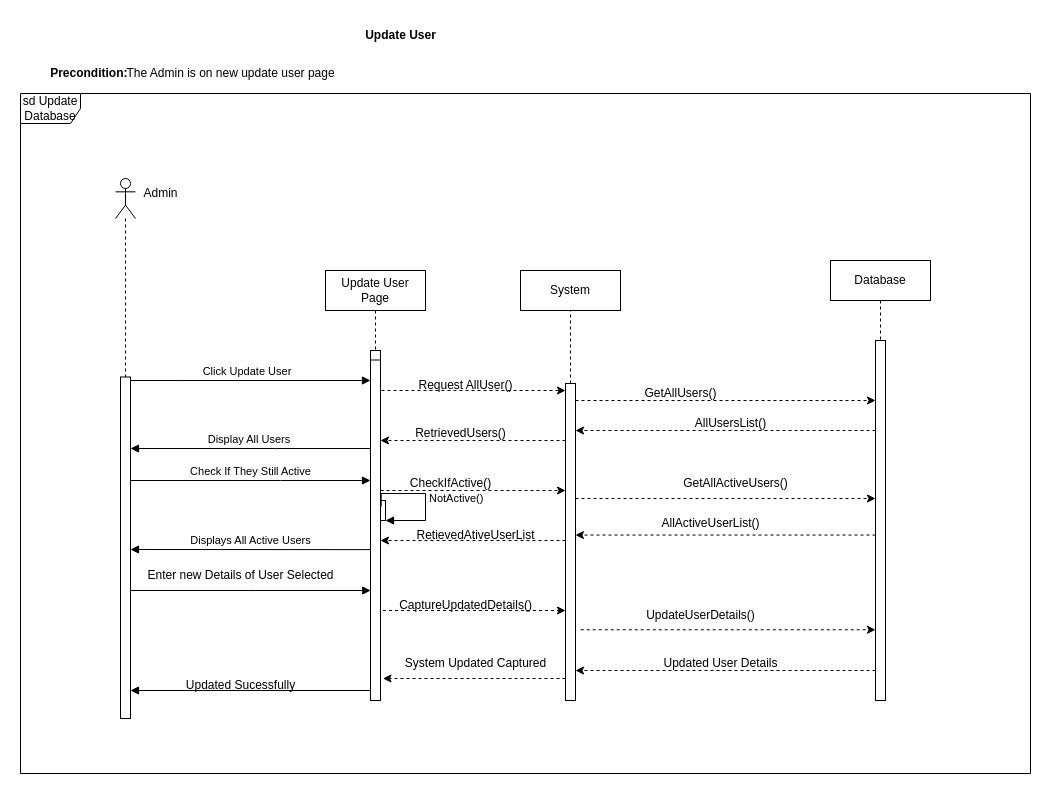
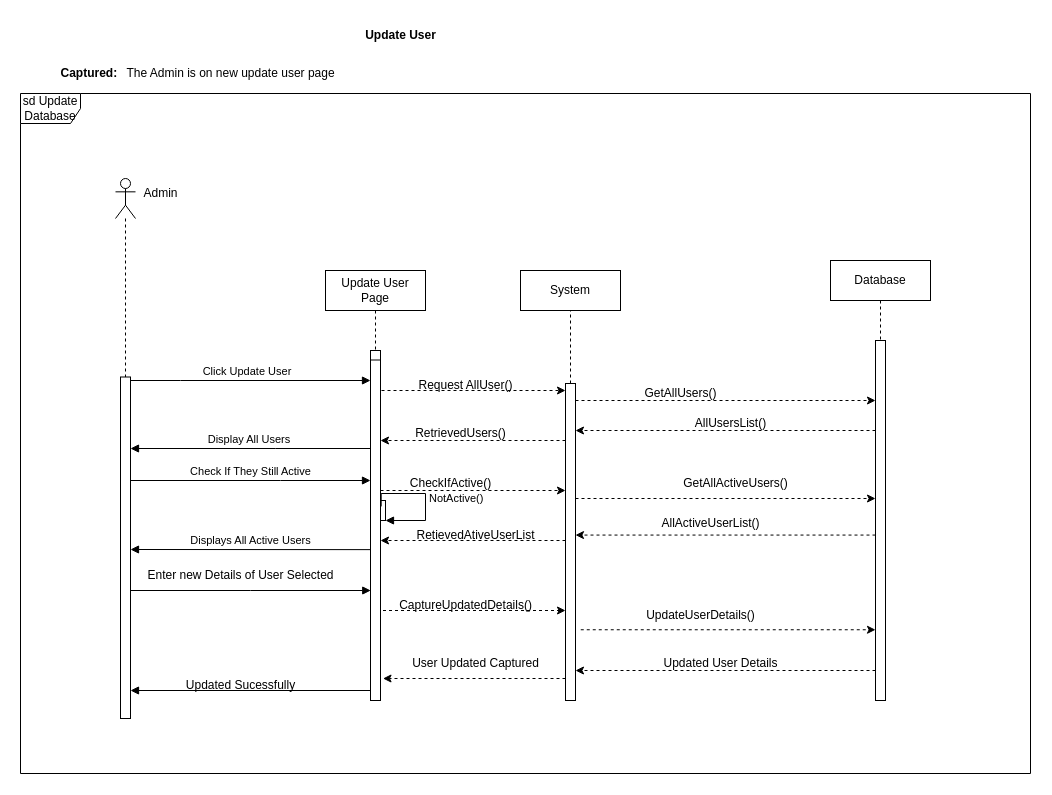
  <mxCell id="0" />
  <mxCell id="1" parent="0" />
  <mxCell id="2" value="Update User Page" style="shape=umlLifeline;whiteSpace=wrap;html=1;container=0;dropTarget=0;collapsible=0;recursiveResize=0;outlineConnect=0;portConstraint=eastwest;newEdgeStyle={&quot;curved&quot;:0,&quot;rounded&quot;:0};points=[[0,0,0,0,5],[0,1,0,0,-5],[1,0,0,0,5],[1,1,0,0,-5]];perimeter=rectanglePerimeter;targetShapes=umlLifeline;participant=label;" parent="1" vertex="1"><mxGeometry x="325" y="270" width="100" height="298" as="geometry" /></mxCell>
  <mxCell id="3" value="" style="html=1;points=[];perimeter=orthogonalPerimeter;outlineConnect=0;targetShapes=umlLifeline;portConstraint=eastwest;newEdgeStyle={&quot;edgeStyle&quot;:&quot;elbowEdgeStyle&quot;,&quot;elbow&quot;:&quot;vertical&quot;,&quot;curved&quot;:0,&quot;rounded&quot;:0};" parent="2" vertex="1"><mxGeometry x="45" y="80" width="10" height="170" as="geometry" /></mxCell>
  <mxCell id="4" value="" style="html=1;points=[[0,0,0,0,5],[0,1,0,0,-5],[1,0,0,0,5],[1,1,0,0,-5]];perimeter=orthogonalPerimeter;outlineConnect=0;targetShapes=umlLifeline;portConstraint=eastwest;newEdgeStyle={&quot;curved&quot;:0,&quot;rounded&quot;:0};" vertex="1" parent="2"><mxGeometry x="45" y="230" width="15" height="20" as="geometry" /></mxCell>
  <mxCell id="5" value="Click Update User&amp;nbsp;" style="html=1;verticalAlign=bottom;endArrow=block;edgeStyle=elbowEdgeStyle;elbow=vertical;curved=0;rounded=0;" parent="1" source="10" target="3" edge="1"><mxGeometry relative="1" as="geometry"><mxPoint x="135" y="380" as="sourcePoint" /><Array as="points"><mxPoint x="180" y="380" /></Array></mxGeometry></mxCell>
  <mxCell id="6" value="Database" style="shape=umlLifeline;perimeter=lifelinePerimeter;whiteSpace=wrap;html=1;container=0;dropTarget=0;collapsible=0;recursiveResize=0;outlineConnect=0;portConstraint=eastwest;newEdgeStyle={&quot;edgeStyle&quot;:&quot;elbowEdgeStyle&quot;,&quot;elbow&quot;:&quot;vertical&quot;,&quot;curved&quot;:0,&quot;rounded&quot;:0};" vertex="1" parent="1"><mxGeometry x="830" width="100" height="440" as="geometry" y="260" /></mxCell>
  <mxCell id="7" value="" style="html=1;points=[];perimeter=orthogonalPerimeter;outlineConnect=0;targetShapes=umlLifeline;portConstraint=eastwest;newEdgeStyle={&quot;edgeStyle&quot;:&quot;elbowEdgeStyle&quot;,&quot;elbow&quot;:&quot;vertical&quot;,&quot;curved&quot;:0,&quot;rounded&quot;:0};" vertex="1" parent="6"><mxGeometry x="45" y="80" width="10" height="360" as="geometry" /></mxCell>
  <mxCell id="8" value="Request AllUser()" style="text;html=1;align=center;verticalAlign=middle;resizable=0;points=[];autosize=1;strokeColor=none;fillColor=none;" vertex="1" parent="1"><mxGeometry x="405" y="370" width="120" height="30" as="geometry" /></mxCell>
  <mxCell id="9" value="" style="html=1;labelBackgroundColor=#ffffff;startArrow=none;startFill=0;startSize=6;endArrow=classic;endFill=1;endSize=6;jettySize=auto;orthogonalLoop=1;strokeWidth=1;dashed=1;fontSize=14;rounded=0;" edge="1" parent="1"><mxGeometry width="60" height="60" relative="1" as="geometry"><mxPoint x="375" y="390" as="sourcePoint" /><mxPoint x="565" y="390" as="targetPoint" /><Array as="points"><mxPoint x="445" y="390" /><mxPoint x="510" y="390" /></Array></mxGeometry></mxCell>
  <mxCell id="10" value="" style="shape=umlLifeline;perimeter=lifelinePerimeter;whiteSpace=wrap;html=1;container=1;dropTarget=0;collapsible=0;recursiveResize=0;outlineConnect=0;portConstraint=eastwest;newEdgeStyle={&quot;curved&quot;:0,&quot;rounded&quot;:0};participant=umlActor;" vertex="1" parent="1"><mxGeometry x="115" y="178" width="20" height="540" as="geometry" /></mxCell>
  <mxCell id="11" value="" style="html=1;points=[];perimeter=orthogonalPerimeter;outlineConnect=0;targetShapes=umlLifeline;portConstraint=eastwest;newEdgeStyle={&quot;edgeStyle&quot;:&quot;elbowEdgeStyle&quot;,&quot;elbow&quot;:&quot;vertical&quot;,&quot;curved&quot;:0,&quot;rounded&quot;:0};" vertex="1" parent="10"><mxGeometry x="5" y="198.5" width="10" height="341.5" as="geometry" /></mxCell>
  <mxCell id="12" value="Admin" style="text;html=1;align=center;verticalAlign=middle;resizable=0;points=[];autosize=1;strokeColor=none;fillColor=none;" vertex="1" parent="1"><mxGeometry x="130" y="178" width="60" height="30" as="geometry" /></mxCell>
  <mxCell id="13" value="System" style="rounded=0;whiteSpace=wrap;html=1;" vertex="1" parent="1"><mxGeometry x="520" y="270" width="100" height="40" as="geometry" /></mxCell>
  <mxCell id="14" value="" style="endArrow=none;dashed=1;html=1;rounded=0;entryX=0.5;entryY=1;entryDx=0;entryDy=0;" edge="1" parent="1" source="17" target="13"><mxGeometry width="50" height="50" relative="1" as="geometry"><mxPoint x="570" y="520" as="sourcePoint" /><mxPoint x="630" y="330" as="targetPoint" /></mxGeometry></mxCell>
  <mxCell id="15" value="" style="html=1;points=[];perimeter=orthogonalPerimeter;outlineConnect=0;targetShapes=umlLifeline;portConstraint=eastwest;newEdgeStyle={&quot;edgeStyle&quot;:&quot;elbowEdgeStyle&quot;,&quot;elbow&quot;:&quot;vertical&quot;,&quot;curved&quot;:0,&quot;rounded&quot;:0};" vertex="1" parent="1"><mxGeometry x="370" y="359.5" width="10" height="340.5" as="geometry" /></mxCell>
  <mxCell id="16" value="" style="endArrow=none;dashed=1;html=1;rounded=0;entryX=0.5;entryY=1;entryDx=0;entryDy=0;" edge="1" parent="1" target="17"><mxGeometry width="50" height="50" relative="1" as="geometry"><mxPoint x="570" y="520" as="sourcePoint" /><mxPoint x="570" y="310" as="targetPoint" /></mxGeometry></mxCell>
  <mxCell id="17" value="" style="html=1;points=[];perimeter=orthogonalPerimeter;outlineConnect=0;targetShapes=umlLifeline;portConstraint=eastwest;newEdgeStyle={&quot;edgeStyle&quot;:&quot;elbowEdgeStyle&quot;,&quot;elbow&quot;:&quot;vertical&quot;,&quot;curved&quot;:0,&quot;rounded&quot;:0};" vertex="1" parent="1"><mxGeometry x="565" y="383" width="10" height="317" as="geometry" /></mxCell>
  <mxCell id="18" value="Displays All Active Users" style="html=1;verticalAlign=bottom;endArrow=block;edgeStyle=elbowEdgeStyle;elbow=vertical;curved=0;rounded=0;" edge="1" parent="1"><mxGeometry relative="1" as="geometry"><mxPoint x="370" y="549.13" as="sourcePoint" /><Array as="points" /><mxPoint x="129.997" y="549.13" as="targetPoint" /></mxGeometry></mxCell>
  <mxCell id="19" value="" style="html=1;labelBackgroundColor=#ffffff;startArrow=none;startFill=0;startSize=6;endArrow=classic;endFill=1;endSize=6;jettySize=auto;orthogonalLoop=1;strokeWidth=1;dashed=1;fontSize=14;rounded=0;" edge="1" parent="1" target="7"><mxGeometry width="60" height="60" relative="1" as="geometry"><mxPoint x="575" y="400" as="sourcePoint" /><mxPoint x="810" y="400" as="targetPoint" /><Array as="points"><mxPoint x="645" y="400" /><mxPoint x="710" y="400" /></Array></mxGeometry></mxCell>
  <mxCell id="20" value="GetAllUsers()" style="text;html=1;align=center;verticalAlign=middle;resizable=0;points=[];autosize=1;strokeColor=none;fillColor=none;" vertex="1" parent="1"><mxGeometry x="630" y="378" width="100" height="30" as="geometry" /></mxCell>
  <mxCell id="21" value="" style="html=1;labelBackgroundColor=#ffffff;startArrow=none;startFill=0;startSize=6;endArrow=classic;endFill=1;endSize=6;jettySize=auto;orthogonalLoop=1;strokeWidth=1;dashed=1;fontSize=14;rounded=0;" edge="1" parent="1" source="7" target="17"><mxGeometry width="60" height="60" relative="1" as="geometry"><mxPoint x="810" y="420" as="sourcePoint" /><mxPoint x="575" y="400" as="targetPoint" /><Array as="points"><mxPoint x="700" y="430" /><mxPoint x="580" y="430" /></Array></mxGeometry></mxCell>
  <mxCell id="22" value="AllUsersList()" style="text;html=1;align=center;verticalAlign=middle;resizable=0;points=[];autosize=1;strokeColor=none;fillColor=none;" vertex="1" parent="1"><mxGeometry x="685" y="408" width="90" height="30" as="geometry" /></mxCell>
  <mxCell id="23" value="" style="html=1;labelBackgroundColor=#ffffff;startArrow=none;startFill=0;startSize=6;endArrow=classic;endFill=1;endSize=6;jettySize=auto;orthogonalLoop=1;strokeWidth=1;dashed=1;fontSize=14;rounded=0;" edge="1" parent="1" target="15"><mxGeometry width="60" height="60" relative="1" as="geometry"><mxPoint x="565" y="440" as="sourcePoint" /><mxPoint x="390" y="440" as="targetPoint" /><Array as="points" /></mxGeometry></mxCell>
  <mxCell id="24" value="RetrievedUsers()" style="text;html=1;align=center;verticalAlign=middle;resizable=0;points=[];autosize=1;strokeColor=none;fillColor=none;" vertex="1" parent="1"><mxGeometry x="405" y="418" width="110" height="30" as="geometry" /></mxCell>
  <mxCell id="25" value="" style="html=1;verticalAlign=bottom;endArrow=block;edgeStyle=elbowEdgeStyle;elbow=vertical;curved=0;rounded=0;" edge="1" parent="1"><mxGeometry relative="1" as="geometry"><mxPoint x="130.001" y="590" as="sourcePoint" /><Array as="points" /><mxPoint x="370.27" y="590" as="targetPoint" /></mxGeometry></mxCell>
  <mxCell id="26" value="Enter new Details of User Selected" style="text;html=1;align=center;verticalAlign=middle;resizable=0;points=[];autosize=1;strokeColor=none;fillColor=none;" vertex="1" parent="1"><mxGeometry x="135" y="560" width="210" height="30" as="geometry" /></mxCell>
  <mxCell id="27" value="" style="html=1;labelBackgroundColor=#ffffff;startArrow=none;startFill=0;startSize=6;endArrow=classic;endFill=1;endSize=6;jettySize=auto;orthogonalLoop=1;strokeWidth=1;dashed=1;fontSize=14;rounded=0;" edge="1" parent="1" target="17"><mxGeometry width="60" height="60" relative="1" as="geometry"><mxPoint x="382.5" y="610" as="sourcePoint" /><mxPoint x="560" y="610" as="targetPoint" /><Array as="points" /></mxGeometry></mxCell>
  <mxCell id="28" value="CaptureUpdatedDetails()" style="text;html=1;align=center;verticalAlign=middle;resizable=0;points=[];autosize=1;strokeColor=none;fillColor=none;" vertex="1" parent="1"><mxGeometry x="385" y="590" width="160" height="30" as="geometry" /></mxCell>
  <mxCell id="29" value="" style="html=1;labelBackgroundColor=#ffffff;startArrow=none;startFill=0;startSize=6;endArrow=classic;endFill=1;endSize=6;jettySize=auto;orthogonalLoop=1;strokeWidth=1;dashed=1;fontSize=14;rounded=0;" edge="1" parent="1" target="7"><mxGeometry width="60" height="60" relative="1" as="geometry"><mxPoint x="580.25" y="629.26" as="sourcePoint" /><mxPoint x="870" y="630" as="targetPoint" /><Array as="points"><mxPoint x="680.25" y="629.26" /></Array></mxGeometry></mxCell>
  <mxCell id="30" value="UpdateUserDetails()" style="text;html=1;align=center;verticalAlign=middle;resizable=0;points=[];autosize=1;strokeColor=none;fillColor=none;" vertex="1" parent="1"><mxGeometry x="635" y="600" width="130" height="30" as="geometry" /></mxCell>
  <mxCell id="31" value="&lt;b&gt;Update User&lt;/b&gt;" style="text;html=1;align=center;verticalAlign=middle;resizable=0;points=[];autosize=1;strokeColor=none;fillColor=none;" vertex="1" parent="1"><mxGeometry x="355" y="20" width="90" height="30" as="geometry" /></mxCell>
  <mxCell id="32" value="Display All Users&amp;nbsp;" style="html=1;verticalAlign=bottom;endArrow=block;edgeStyle=elbowEdgeStyle;elbow=vertical;curved=0;rounded=0;" edge="1" parent="1"><mxGeometry relative="1" as="geometry"><mxPoint x="370" y="448" as="sourcePoint" /><Array as="points"><mxPoint x="274.83" y="448" /></Array><mxPoint x="129.997" y="448" as="targetPoint" /></mxGeometry></mxCell>
  <mxCell id="33" value="Check If They Still Active" style="html=1;verticalAlign=bottom;endArrow=block;edgeStyle=elbowEdgeStyle;elbow=horizontal;curved=0;rounded=0;" edge="1" parent="1"><mxGeometry relative="1" as="geometry"><mxPoint x="130" y="480" as="sourcePoint" /><Array as="points"><mxPoint x="280" y="480" /><mxPoint x="360" y="480" /></Array><mxPoint x="370" y="480" as="targetPoint" /></mxGeometry></mxCell>
  <mxCell id="34" value="" style="html=1;labelBackgroundColor=#ffffff;startArrow=none;startFill=0;startSize=6;endArrow=classic;endFill=1;endSize=6;jettySize=auto;orthogonalLoop=1;strokeWidth=1;dashed=1;fontSize=14;rounded=0;" edge="1" parent="1"><mxGeometry width="60" height="60" relative="1" as="geometry"><mxPoint x="380" y="490" as="sourcePoint" /><mxPoint x="565" y="490" as="targetPoint" /><Array as="points"><mxPoint x="470" y="490" /></Array></mxGeometry></mxCell>
  <mxCell id="35" value="CheckIfActive()" style="text;html=1;align=center;verticalAlign=middle;resizable=0;points=[];autosize=1;strokeColor=none;fillColor=none;" vertex="1" parent="1"><mxGeometry x="400" y="468" width="100" height="30" as="geometry" /></mxCell>
  <mxCell id="36" value="" style="html=1;labelBackgroundColor=#ffffff;startArrow=none;startFill=0;startSize=6;endArrow=classic;endFill=1;endSize=6;jettySize=auto;orthogonalLoop=1;strokeWidth=1;dashed=1;fontSize=14;rounded=0;" edge="1" parent="1"><mxGeometry width="60" height="60" relative="1" as="geometry"><mxPoint x="575" y="498" as="sourcePoint" /><mxPoint x="875" y="498" as="targetPoint" /><Array as="points"><mxPoint x="580" y="498" /><mxPoint x="700" y="498" /></Array></mxGeometry></mxCell>
  <mxCell id="37" value="GetAllActiveUsers()" style="text;html=1;align=center;verticalAlign=middle;resizable=0;points=[];autosize=1;strokeColor=none;fillColor=none;" vertex="1" parent="1"><mxGeometry x="670" y="468" width="130" height="30" as="geometry" /></mxCell>
  <mxCell id="38" value="" style="html=1;labelBackgroundColor=#ffffff;startArrow=none;startFill=0;startSize=6;endArrow=classic;endFill=1;endSize=6;jettySize=auto;orthogonalLoop=1;strokeWidth=1;dashed=1;fontSize=14;rounded=0;" edge="1" parent="1"><mxGeometry width="60" height="60" relative="1" as="geometry"><mxPoint x="875" y="534.57" as="sourcePoint" /><mxPoint x="575" y="534.57" as="targetPoint" /><Array as="points"><mxPoint x="700" y="534.57" /><mxPoint x="580" y="534.57" /></Array></mxGeometry></mxCell>
  <mxCell id="39" value="AllActiveUserList()" style="text;html=1;align=center;verticalAlign=middle;resizable=0;points=[];autosize=1;strokeColor=none;fillColor=none;" vertex="1" parent="1"><mxGeometry x="650" y="508" width="120" height="30" as="geometry" /></mxCell>
  <mxCell id="40" value="" style="html=1;labelBackgroundColor=#ffffff;startArrow=none;startFill=0;startSize=6;endArrow=classic;endFill=1;endSize=6;jettySize=auto;orthogonalLoop=1;strokeWidth=1;dashed=1;fontSize=14;rounded=0;" edge="1" parent="1"><mxGeometry width="60" height="60" relative="1" as="geometry"><mxPoint x="565" y="540" as="sourcePoint" /><mxPoint x="380" y="540" as="targetPoint" /><Array as="points" /></mxGeometry></mxCell>
  <mxCell id="41" value="RetievedAtiveUserList" style="text;html=1;align=center;verticalAlign=middle;resizable=0;points=[];autosize=1;strokeColor=none;fillColor=none;" vertex="1" parent="1"><mxGeometry x="405" y="520" width="140" height="30" as="geometry" /></mxCell>
  <mxCell id="42" value="NotActive()" style="html=1;align=left;spacingLeft=2;endArrow=block;rounded=0;edgeStyle=orthogonalEdgeStyle;curved=0;rounded=0;exitX=1.07;exitY=0.43;exitDx=0;exitDy=0;exitPerimeter=0;" edge="1" target="4" parent="1" source="15"><mxGeometry relative="1" as="geometry"><mxPoint x="395" y="490" as="sourcePoint" /><Array as="points"><mxPoint x="425" y="493" /><mxPoint x="425" y="520" /></Array></mxGeometry></mxCell>
  <mxCell id="43" value="" style="html=1;verticalAlign=bottom;endArrow=block;edgeStyle=elbowEdgeStyle;elbow=vertical;curved=0;rounded=0;" edge="1" parent="1"><mxGeometry relative="1" as="geometry"><mxPoint x="370" y="690" as="sourcePoint" /><Array as="points" /><mxPoint x="130" y="690.15" as="targetPoint" /></mxGeometry></mxCell>
  <mxCell id="44" value="Updated Sucessfully" style="text;html=1;align=center;verticalAlign=middle;resizable=0;points=[];autosize=1;strokeColor=none;fillColor=none;" vertex="1" parent="1"><mxGeometry x="175" y="670" width="130" height="30" as="geometry" /></mxCell>
  <mxCell id="45" value="" style="html=1;labelBackgroundColor=#ffffff;startArrow=none;startFill=0;startSize=6;endArrow=classic;endFill=1;endSize=6;jettySize=auto;orthogonalLoop=1;strokeWidth=1;dashed=1;fontSize=14;rounded=0;" edge="1" parent="1" source="7" target="17"><mxGeometry width="60" height="60" relative="1" as="geometry"><mxPoint x="885" y="650" as="sourcePoint" /><mxPoint x="575" y="650" as="targetPoint" /><Array as="points"><mxPoint x="780" y="670" /></Array></mxGeometry></mxCell>
  <mxCell id="46" value="Updated User Details" style="text;html=1;align=center;verticalAlign=middle;resizable=0;points=[];autosize=1;strokeColor=none;fillColor=none;" vertex="1" parent="1"><mxGeometry x="650" y="648" width="140" height="30" as="geometry" /></mxCell>
  <mxCell id="47" value="sd Update Database" style="shape=umlFrame;whiteSpace=wrap;html=1;pointerEvents=0;" vertex="1" parent="1"><mxGeometry x="20" y="93" width="1010" height="680" as="geometry" /></mxCell>
- <mxCell id="48" value="&lt;b&gt;Precondition:&amp;nbsp;&lt;/b&gt;" style="text;html=1;align=center;verticalAlign=middle;resizable=0;points=[];autosize=1;strokeColor=none;fillColor=none;" vertex="1" parent="1"><mxGeometry x="40" y="58" width="100" height="30" as="geometry" /></mxCell>
+ <mxCell id="48" value="&lt;b&gt;Captured:&amp;nbsp;&lt;/b&gt;" style="text;html=1;align=center;verticalAlign=middle;resizable=0;points=[];autosize=1;strokeColor=none;fillColor=none;" vertex="1" parent="1"><mxGeometry x="40" y="58" width="100" height="30" as="geometry" /></mxCell>
  <mxCell id="49" value="The Admin is on new update user page" style="text;html=1;align=center;verticalAlign=middle;resizable=0;points=[];autosize=1;strokeColor=none;fillColor=none;" vertex="1" parent="1"><mxGeometry x="115" y="58" width="230" height="30" as="geometry" /></mxCell>
  <mxCell id="50" value="" style="html=1;labelBackgroundColor=#ffffff;startArrow=none;startFill=0;startSize=6;endArrow=classic;endFill=1;endSize=6;jettySize=auto;orthogonalLoop=1;strokeWidth=1;dashed=1;fontSize=14;rounded=0;" edge="1" parent="1"><mxGeometry width="60" height="60" relative="1" as="geometry"><mxPoint x="565" y="678" as="sourcePoint" /><mxPoint x="382.5" y="678" as="targetPoint" /><Array as="points" /></mxGeometry></mxCell>
- <mxCell id="51" value="System Updated Captured" style="text;html=1;align=center;verticalAlign=middle;resizable=0;points=[];autosize=1;strokeColor=none;fillColor=none;" vertex="1" parent="1"><mxGeometry x="395" y="648" width="160" height="30" as="geometry" /></mxCell>
+ <mxCell id="51" value="User Updated Captured" style="text;html=1;align=center;verticalAlign=middle;resizable=0;points=[];autosize=1;strokeColor=none;fillColor=none;" vertex="1" parent="1"><mxGeometry x="395" y="648" width="160" height="30" as="geometry" /></mxCell>
